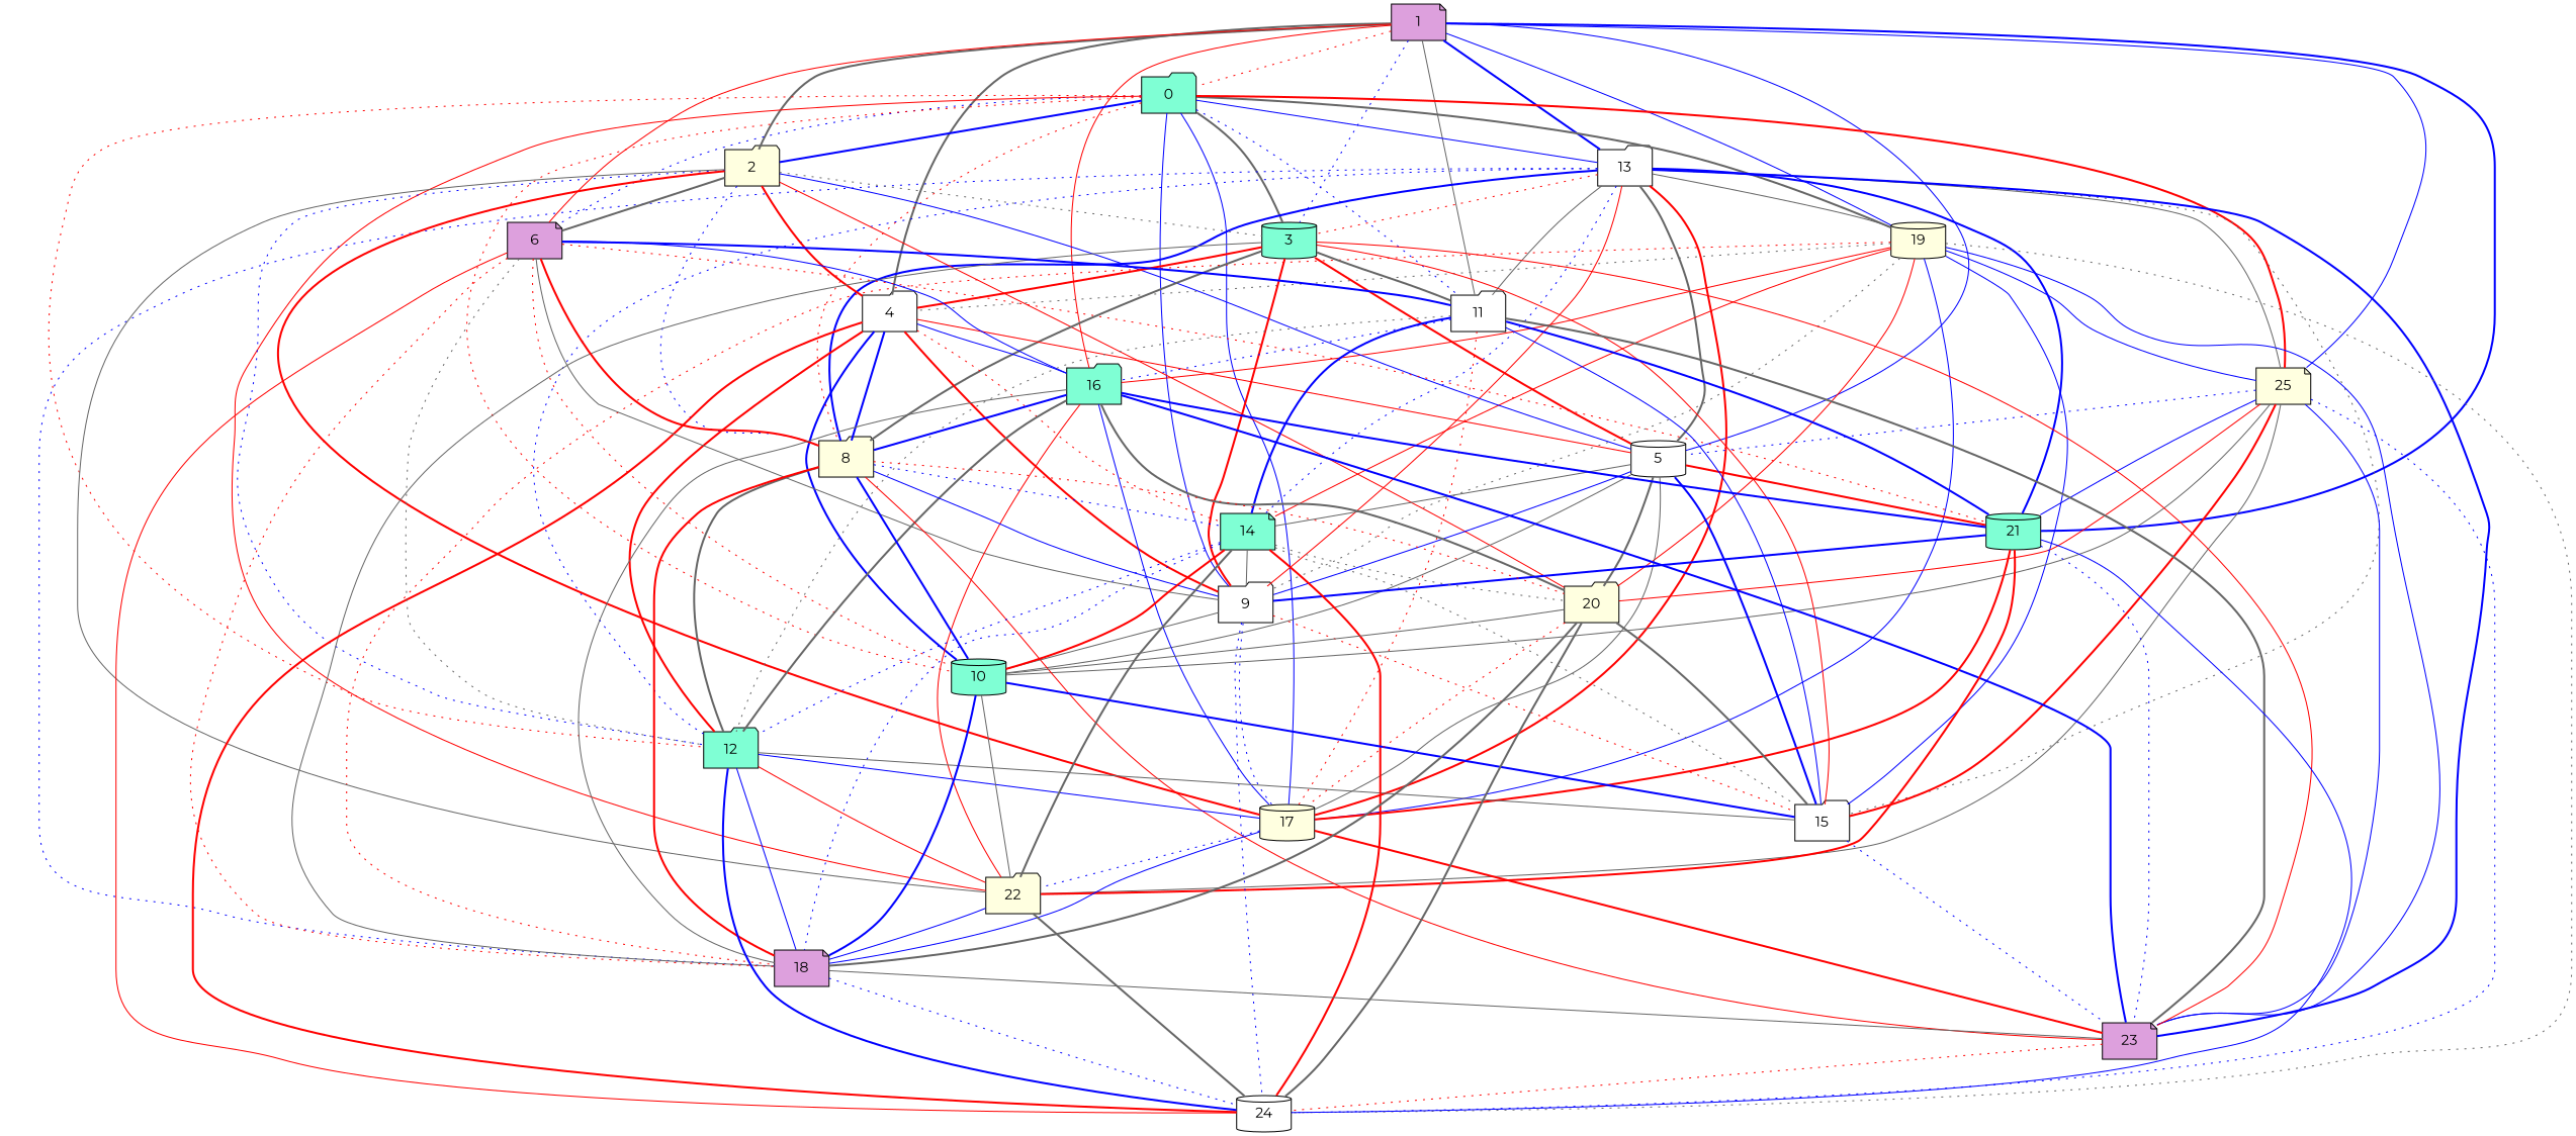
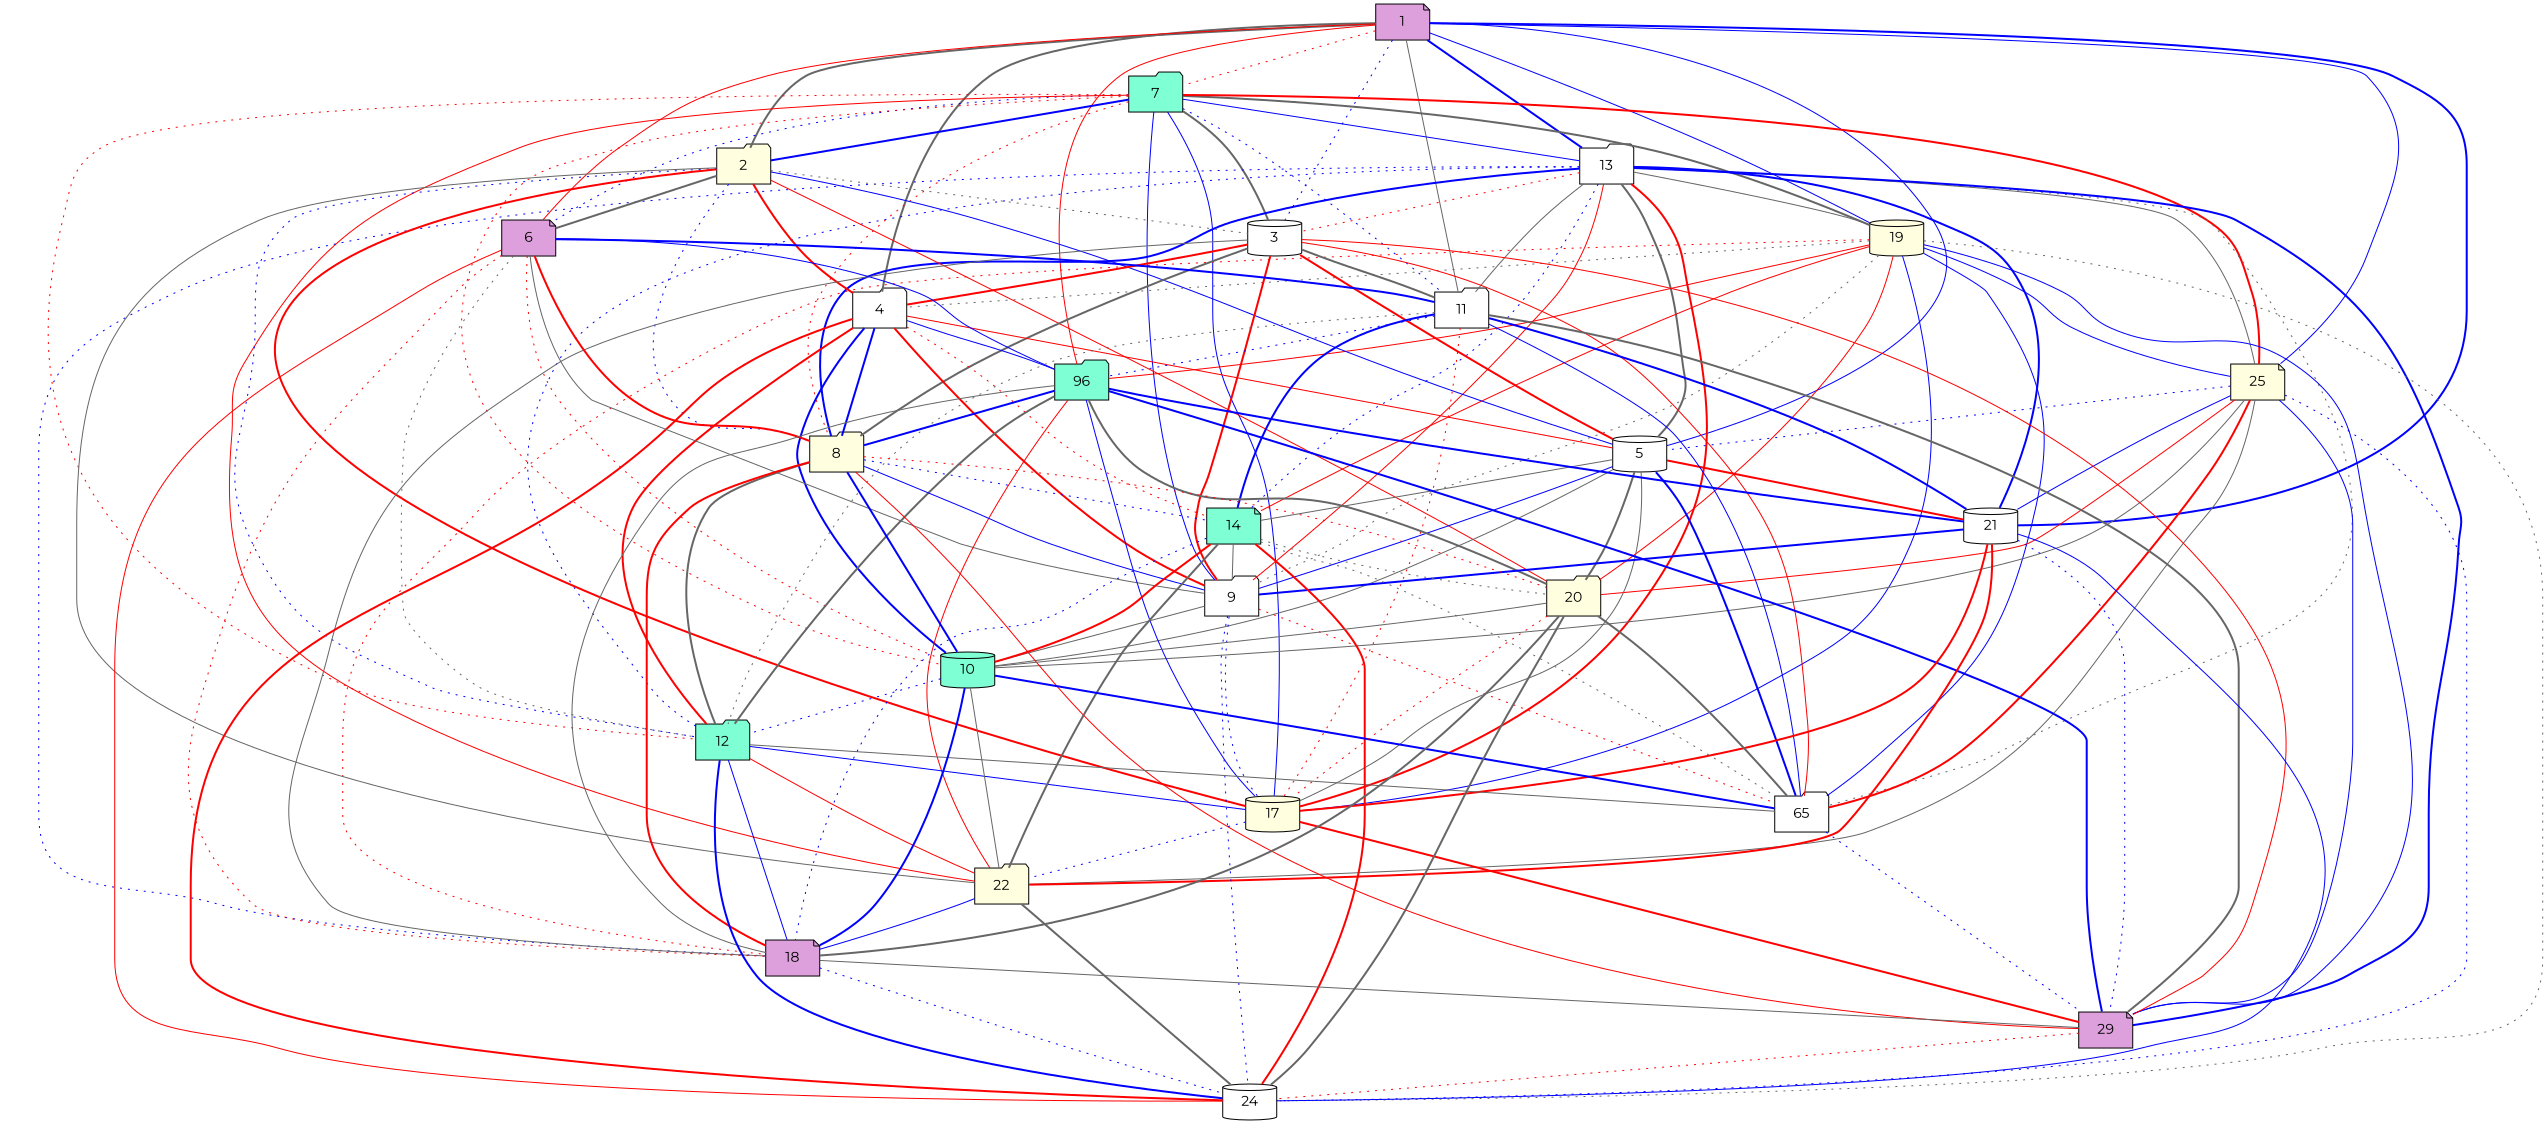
  graph {
    fontname=Montserrat
    node [fillcolor=white fontname=Montserrat shape=folder style=filled]
    edge [color=blue fontname=Montserrat style=solid]
    1 [fillcolor=plum shape=note]
-   7 [fillcolor=aquamarine label=0]
+   7 [fillcolor=aquamarine]
    13
    19 [fillcolor=lightyellow shape=cylinder]
    25 [fillcolor=lightyellow shape=note]
    2 [fillcolor=lightyellow]
-   3 [fillcolor=aquamarine shape=cylinder]
+   3 [shape=cylinder]
    4
    5 [shape=cylinder]
    6 [fillcolor=plum shape=note]
    11
-   16 [fillcolor=aquamarine]
-   21 [fillcolor=aquamarine shape=cylinder]
+   16 [fillcolor=aquamarine label=96]
+   21 [shape=cylinder]
    8 [fillcolor=lightyellow]
    9
    10 [fillcolor=aquamarine shape=cylinder]
    12 [fillcolor=aquamarine]
    17 [fillcolor=lightyellow shape=cylinder]
    22 [fillcolor=lightyellow]
    14 [fillcolor=aquamarine shape=note]
-   15
+   15 [label=65]
    18 [fillcolor=plum shape=note]
-   23 [fillcolor=plum shape=note]
+   23 [fillcolor=plum shape=note label=29]
    20 [fillcolor=lightyellow]
    24 [shape=cylinder]
    1 -- 7 [color=red style=dotted]
    1 -- 13 [style=bold]
    1 -- 19
    1 -- 25
    1 -- 2 [color=gray40 style=bold]
    1 -- 3 [style=dotted]
    1 -- 4 [color=gray40 style=bold]
    1 -- 5
    1 -- 6 [color=red]
    1 -- 11 [color=gray40]
    1 -- 16 [color=red]
    1 -- 21 [style=bold]
    7 -- 13
    7 -- 19 [color=gray40 style=bold]
    7 -- 25 [color=red style=bold]
    7 -- 2 [style=bold]
    7 -- 3 [color=gray40 style=bold]
    7 -- 6 [style=dotted]
    7 -- 11 [style=dotted]
    7 -- 8 [color=red style=dotted]
    7 -- 9
    7 -- 10 [color=red style=dotted]
    7 -- 12 [color=red style=dotted]
    7 -- 17
    7 -- 22 [color=red]
    13 -- 19 [color=gray40]
    13 -- 25 [color=gray40]
    13 -- 3 [color=red style=dotted]
    13 -- 5 [color=gray40 style=bold]
    13 -- 11 [color=gray40]
    13 -- 21 [style=bold]
    13 -- 8 [style=bold]
    13 -- 9 [color=red]
    13 -- 12 [style=dotted]
    13 -- 17 [color=red style=bold]
    13 -- 14 [style=dotted]
    13 -- 15 [color=gray40 style=dotted]
    13 -- 18 [style=dotted]
    13 -- 23 [style=bold]
    19 -- 25
    19 -- 4 [color=gray40 style=dotted]
    19 -- 16 [color=red]
    19 -- 9 [color=gray40 style=dotted]
    19 -- 17
    19 -- 14 [color=red]
    19 -- 15
    19 -- 18 [color=red style=dotted]
    19 -- 23
    19 -- 20 [color=red]
    19 -- 24 [color=gray40 style=dotted]
    25 -- 5 [style=dotted]
    25 -- 21
    25 -- 10 [color=gray40]
    25 -- 22 [color=gray40]
    25 -- 15 [color=red style=bold]
    25 -- 23
    25 -- 20 [color=red]
    25 -- 24 [style=dotted]
    2 -- 3 [color=gray40 style=dotted]
    2 -- 4 [color=red style=bold]
    2 -- 5
    2 -- 6 [color=gray40 style=bold]
    2 -- 8 [style=dotted]
    2 -- 12 [style=dotted]
    2 -- 17 [color=red style=bold]
    2 -- 22 [color=gray40]
    2 -- 20 [color=red]
    3 -- 4 [color=red style=bold]
    3 -- 5 [color=red style=bold]
    3 -- 11 [color=gray40 style=bold]
    3 -- 8 [color=gray40 style=bold]
    3 -- 9 [color=red style=bold]
    3 -- 15 [color=red]
    3 -- 18 [color=gray40]
    3 -- 23 [color=red]
    4 -- 5 [color=red]
    4 -- 16
    4 -- 8 [style=bold]
    4 -- 9 [color=red style=bold]
    4 -- 10 [style=bold]
    4 -- 12 [color=red style=bold]
    4 -- 14 [color=red style=dotted]
    4 -- 24 [color=red style=bold]
    5 -- 21 [color=red style=bold]
    5 -- 9
    5 -- 10 [color=gray40]
    5 -- 17 [color=gray40]
    5 -- 14 [color=gray40]
    5 -- 15 [style=bold]
    5 -- 20 [color=gray40 style=bold]
    6 -- 11 [style=bold]
    6 -- 16
-   6 -- 21 [color=red style=dotted]
    6 -- 8 [color=red style=bold]
    6 -- 9 [color=gray40]
    6 -- 10 [color=red style=dotted]
    6 -- 12 [color=gray40 style=dotted]
    6 -- 18 [color=red style=dotted]
    6 -- 24 [color=red]
    11 -- 16 [style=dotted]
    11 -- 21 [style=bold]
    11 -- 12 [color=gray40 style=dotted]
    11 -- 17 [color=red style=dotted]
    11 -- 14 [style=bold]
    11 -- 15
    11 -- 23 [color=gray40 style=bold]
    16 -- 21 [style=bold]
    16 -- 8 [style=bold]
    16 -- 12 [color=gray40 style=bold]
    16 -- 17
    16 -- 22 [color=red]
    16 -- 18 [color=gray40]
    16 -- 23 [style=bold]
    16 -- 20 [color=gray40 style=bold]
    21 -- 9 [style=bold]
    21 -- 17 [color=red style=bold]
    21 -- 22 [color=red style=bold]
    21 -- 23 [style=dotted]
    21 -- 24
    8 -- 9
    8 -- 10 [style=bold]
    8 -- 12 [color=gray40 style=bold]
    8 -- 14 [style=dotted]
    8 -- 18 [color=red style=bold]
    8 -- 23 [color=red]
    8 -- 20 [color=red style=dotted]
    9 -- 10 [color=gray40]
    9 -- 15 [color=red style=dotted]
    9 -- 24 [style=dotted]
    12 -- 17
    12 -- 22 [color=red]
    12 -- 15 [color=gray40]
    12 -- 18
    12 -- 24 [style=bold]
    17 -- 9 [style=dotted]
    17 -- 22 [style=dotted]
-   17 -- 18
    17 -- 23 [color=red style=bold]
    22 -- 10 [color=gray40]
    22 -- 18
    22 -- 24 [color=gray40 style=bold]
    14 -- 9 [color=gray40]
    14 -- 10 [color=red style=bold]
-   14 -- 12 [style=dotted]
+   10 -- 12 [style=dotted]
    14 -- 22 [color=gray40 style=bold]
    14 -- 15 [color=gray40 style=dotted]
    14 -- 18 [style=dotted]
    14 -- 20 [color=gray40 style=dotted]
    14 -- 24 [color=red style=bold]
    15 -- 10 [style=bold]
    15 -- 23 [style=dotted]
    18 -- 10 [style=bold]
    18 -- 23 [color=gray40]
    18 -- 24 [style=dotted]
    23 -- 24 [color=red style=dotted]
    20 -- 10 [color=gray40]
    20 -- 17 [color=red style=dotted]
    20 -- 15 [color=gray40 style=bold]
    20 -- 18 [color=gray40 style=bold]
    20 -- 24 [color=gray40 style=bold]
  }
